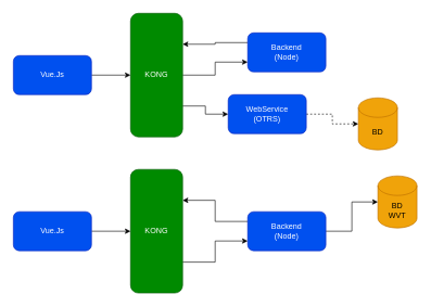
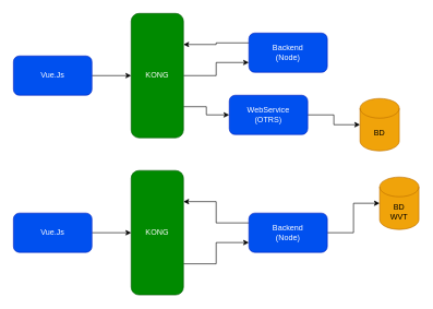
  <mxCell id="0" />
  <mxCell id="1" parent="0" />
  <mxCell id="2" style="edgeStyle=orthogonalEdgeStyle;rounded=0;orthogonalLoop=1;jettySize=auto;html=1;" parent="1" source="3" target="6" edge="1"><mxGeometry relative="1" as="geometry" /></mxCell>
  <mxCell id="3" value="Vue.Js" style="rounded=1;whiteSpace=wrap;html=1;fillColor=#0050ef;fontColor=#ffffff;strokeColor=#001DBC;" parent="1" vertex="1"><mxGeometry x="20" y="85" width="120" height="60" as="geometry" /></mxCell>
  <mxCell id="4" style="edgeStyle=orthogonalEdgeStyle;rounded=0;orthogonalLoop=1;jettySize=auto;html=1;entryX=0;entryY=0.75;entryDx=0;entryDy=0;" parent="1" source="6" target="8" edge="1"><mxGeometry relative="1" as="geometry" /></mxCell>
  <mxCell id="5" style="edgeStyle=orthogonalEdgeStyle;rounded=0;orthogonalLoop=1;jettySize=auto;html=1;entryX=0;entryY=0.5;entryDx=0;entryDy=0;exitX=1;exitY=0.75;exitDx=0;exitDy=0;" parent="1" source="6" target="10" edge="1"><mxGeometry relative="1" as="geometry" /></mxCell>
  <mxCell id="6" value="KONG" style="rounded=1;whiteSpace=wrap;html=1;fillColor=#008a00;fontColor=#ffffff;strokeColor=#005700;" parent="1" vertex="1"><mxGeometry x="200" y="20" width="80" height="190" as="geometry" /></mxCell>
  <mxCell id="7" style="edgeStyle=orthogonalEdgeStyle;rounded=0;orthogonalLoop=1;jettySize=auto;html=1;entryX=1;entryY=0.25;entryDx=0;entryDy=0;exitX=0;exitY=0.25;exitDx=0;exitDy=0;" parent="1" source="8" target="6" edge="1"><mxGeometry relative="1" as="geometry" /></mxCell>
  <mxCell id="8" value="Backend&lt;br&gt;(Node)" style="rounded=1;whiteSpace=wrap;html=1;fillColor=#0050ef;fontColor=#ffffff;strokeColor=#001DBC;" parent="1" vertex="1"><mxGeometry x="380" y="50" width="120" height="60" as="geometry" /></mxCell>
- <mxCell id="9" style="edgeStyle=orthogonalEdgeStyle;rounded=0;orthogonalLoop=1;jettySize=auto;html=1;entryX=0;entryY=0.5;entryDx=0;entryDy=0;entryPerimeter=0;dashed=1;" parent="1" source="10" target="11" edge="1"><mxGeometry relative="1" as="geometry" /></mxCell>
+ <mxCell id="9" style="edgeStyle=orthogonalEdgeStyle;rounded=0;orthogonalLoop=1;jettySize=auto;html=1;entryX=0;entryY=0.5;entryDx=0;entryDy=0;entryPerimeter=0;" parent="1" source="10" target="11" edge="1"><mxGeometry relative="1" as="geometry" /></mxCell>
  <mxCell id="10" value="WebService&lt;br&gt;(OTRS)" style="rounded=1;whiteSpace=wrap;html=1;fillColor=#0050ef;fontColor=#ffffff;strokeColor=#001DBC;" parent="1" vertex="1"><mxGeometry x="350" y="145" width="120" height="60" as="geometry" /></mxCell>
  <mxCell id="11" value="BD" style="shape=cylinder3;whiteSpace=wrap;html=1;boundedLbl=1;backgroundOutline=1;size=15;fillColor=#f0a30a;fontColor=#000000;strokeColor=#BD7000;" parent="1" vertex="1"><mxGeometry x="550" y="150" width="60" height="80" as="geometry" /></mxCell>
  <mxCell id="12" style="edgeStyle=orthogonalEdgeStyle;rounded=0;orthogonalLoop=1;jettySize=auto;html=1;" edge="1" parent="1" source="13" target="15"><mxGeometry relative="1" as="geometry" /></mxCell>
  <mxCell id="13" value="Vue.Js" style="rounded=1;whiteSpace=wrap;html=1;fillColor=#0050ef;fontColor=#ffffff;strokeColor=#001DBC;" vertex="1" parent="1"><mxGeometry x="20" y="325" width="120" height="60" as="geometry" /></mxCell>
  <mxCell id="14" style="edgeStyle=orthogonalEdgeStyle;rounded=0;orthogonalLoop=1;jettySize=auto;html=1;entryX=0;entryY=0.75;entryDx=0;entryDy=0;exitX=1;exitY=0.75;exitDx=0;exitDy=0;" edge="1" parent="1" source="15" target="18"><mxGeometry relative="1" as="geometry" /></mxCell>
  <mxCell id="15" value="KONG" style="rounded=1;whiteSpace=wrap;html=1;fillColor=#008a00;fontColor=#ffffff;strokeColor=#005700;" vertex="1" parent="1"><mxGeometry x="200" y="260" width="80" height="190" as="geometry" /></mxCell>
  <mxCell id="16" style="edgeStyle=orthogonalEdgeStyle;rounded=0;orthogonalLoop=1;jettySize=auto;html=1;entryX=1;entryY=0.25;entryDx=0;entryDy=0;exitX=0;exitY=0.25;exitDx=0;exitDy=0;" edge="1" parent="1" source="18" target="15"><mxGeometry relative="1" as="geometry" /></mxCell>
  <mxCell id="17" style="edgeStyle=orthogonalEdgeStyle;rounded=0;orthogonalLoop=1;jettySize=auto;html=1;entryX=0;entryY=0.5;entryDx=0;entryDy=0;entryPerimeter=0;" edge="1" parent="1" source="18" target="19"><mxGeometry relative="1" as="geometry" /></mxCell>
  <mxCell id="18" value="Backend&lt;br&gt;(Node)" style="rounded=1;whiteSpace=wrap;html=1;fillColor=#0050ef;fontColor=#ffffff;strokeColor=#001DBC;" vertex="1" parent="1"><mxGeometry x="380" y="325" width="120" height="60" as="geometry" /></mxCell>
  <mxCell id="19" value="BD&lt;br&gt;WVT" style="shape=cylinder3;whiteSpace=wrap;html=1;boundedLbl=1;backgroundOutline=1;size=15;fillColor=#f0a30a;fontColor=#000000;strokeColor=#BD7000;" vertex="1" parent="1"><mxGeometry x="580" y="270" width="60" height="80" as="geometry" /></mxCell>
